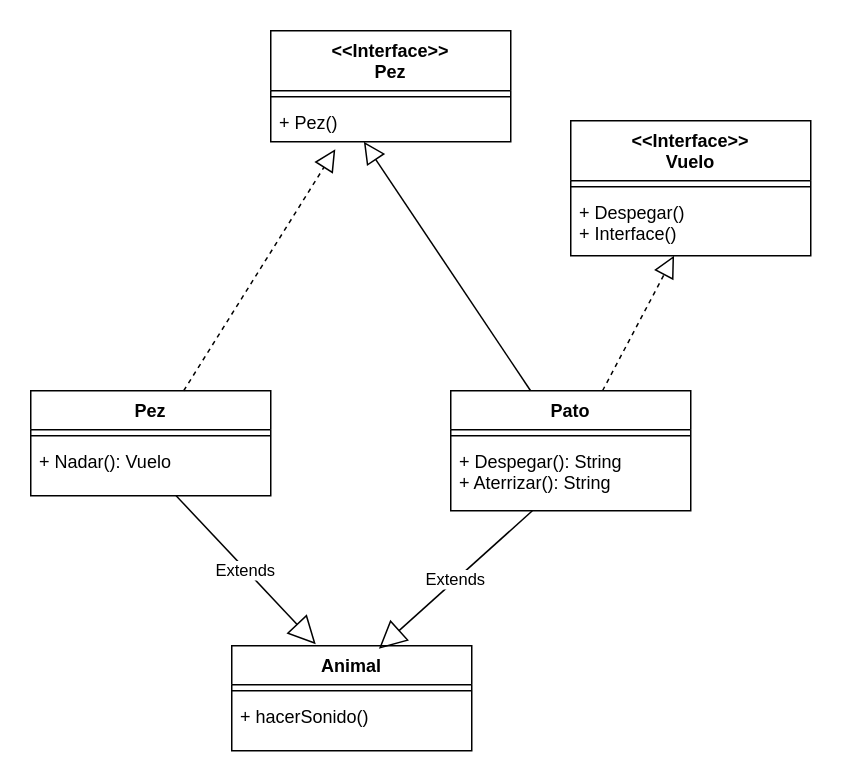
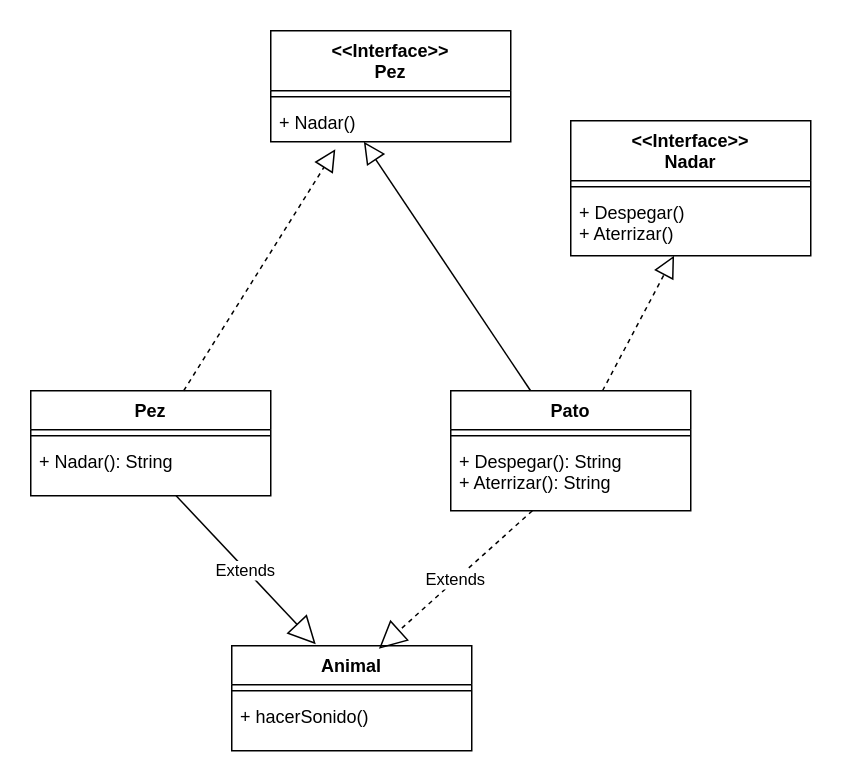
  <mxCell id="0" />
  <mxCell id="1" parent="0" />
  <mxCell id="2" value="&lt;div&gt;&amp;lt;&amp;lt;Interface&amp;gt;&amp;gt;&lt;/div&gt;&lt;div&gt;Pez&lt;br&gt;&lt;/div&gt;" style="swimlane;fontStyle=1;align=center;verticalAlign=top;childLayout=stackLayout;horizontal=1;startSize=40;horizontalStack=0;resizeParent=1;resizeParentMax=0;resizeLast=0;collapsible=1;marginBottom=0;whiteSpace=wrap;html=1;" vertex="1" parent="1"><mxGeometry x="180" y="20" width="160" height="74" as="geometry" /></mxCell>
  <mxCell id="3" value="" style="line;strokeWidth=1;fillColor=none;align=left;verticalAlign=middle;spacingTop=-1;spacingLeft=3;spacingRight=3;rotatable=0;labelPosition=right;points=[];portConstraint=eastwest;strokeColor=inherit;" vertex="1" parent="2"><mxGeometry y="40" width="160" height="8" as="geometry" /></mxCell>
- <mxCell id="4" value="+ Pez()" style="text;strokeColor=none;fillColor=none;align=left;verticalAlign=top;spacingLeft=4;spacingRight=4;overflow=hidden;rotatable=0;points=[[0,0.5],[1,0.5]];portConstraint=eastwest;whiteSpace=wrap;html=1;" vertex="1" parent="2"><mxGeometry y="48" width="160" height="26" as="geometry" /></mxCell>
- <mxCell id="5" value="&lt;div&gt;&amp;lt;&amp;lt;Interface&amp;gt;&amp;gt;&lt;/div&gt;&lt;div&gt;Vuelo&lt;br&gt;&lt;/div&gt;" style="swimlane;fontStyle=1;align=center;verticalAlign=top;childLayout=stackLayout;horizontal=1;startSize=40;horizontalStack=0;resizeParent=1;resizeParentMax=0;resizeLast=0;collapsible=1;marginBottom=0;whiteSpace=wrap;html=1;" vertex="1" parent="1"><mxGeometry x="380" y="80" width="160" height="90" as="geometry" /></mxCell>
+ <mxCell id="4" value="+ Nadar()" style="text;strokeColor=none;fillColor=none;align=left;verticalAlign=top;spacingLeft=4;spacingRight=4;overflow=hidden;rotatable=0;points=[[0,0.5],[1,0.5]];portConstraint=eastwest;whiteSpace=wrap;html=1;" vertex="1" parent="2"><mxGeometry y="48" width="160" height="26" as="geometry" /></mxCell>
+ <mxCell id="5" value="&lt;div&gt;&amp;lt;&amp;lt;Interface&amp;gt;&amp;gt;&lt;/div&gt;&lt;div&gt;Nadar&lt;br&gt;&lt;/div&gt;" style="swimlane;fontStyle=1;align=center;verticalAlign=top;childLayout=stackLayout;horizontal=1;startSize=40;horizontalStack=0;resizeParent=1;resizeParentMax=0;resizeLast=0;collapsible=1;marginBottom=0;whiteSpace=wrap;html=1;" vertex="1" parent="1"><mxGeometry x="380" y="80" width="160" height="90" as="geometry" /></mxCell>
  <mxCell id="6" value="" style="line;strokeWidth=1;fillColor=none;align=left;verticalAlign=middle;spacingTop=-1;spacingLeft=3;spacingRight=3;rotatable=0;labelPosition=right;points=[];portConstraint=eastwest;strokeColor=inherit;" vertex="1" parent="5"><mxGeometry y="40" width="160" height="8" as="geometry" /></mxCell>
- <mxCell id="7" value="&lt;div&gt;+ Despegar()&lt;/div&gt;&lt;div&gt;+ Interface()&lt;br&gt;&lt;/div&gt;" style="text;strokeColor=none;fillColor=none;align=left;verticalAlign=top;spacingLeft=4;spacingRight=4;overflow=hidden;rotatable=0;points=[[0,0.5],[1,0.5]];portConstraint=eastwest;whiteSpace=wrap;html=1;" vertex="1" parent="5"><mxGeometry y="48" width="160" height="42" as="geometry" /></mxCell>
+ <mxCell id="7" value="&lt;div&gt;+ Despegar()&lt;/div&gt;&lt;div&gt;+ Aterrizar()&lt;br&gt;&lt;/div&gt;" style="text;strokeColor=none;fillColor=none;align=left;verticalAlign=top;spacingLeft=4;spacingRight=4;overflow=hidden;rotatable=0;points=[[0,0.5],[1,0.5]];portConstraint=eastwest;whiteSpace=wrap;html=1;" vertex="1" parent="5"><mxGeometry y="48" width="160" height="42" as="geometry" /></mxCell>
  <mxCell id="8" value="Pato" style="swimlane;fontStyle=1;align=center;verticalAlign=top;childLayout=stackLayout;horizontal=1;startSize=26;horizontalStack=0;resizeParent=1;resizeParentMax=0;resizeLast=0;collapsible=1;marginBottom=0;whiteSpace=wrap;html=1;" vertex="1" parent="1"><mxGeometry x="300" y="260" width="160" height="80" as="geometry" /></mxCell>
  <mxCell id="9" value="" style="line;strokeWidth=1;fillColor=none;align=left;verticalAlign=middle;spacingTop=-1;spacingLeft=3;spacingRight=3;rotatable=0;labelPosition=right;points=[];portConstraint=eastwest;strokeColor=inherit;" vertex="1" parent="8"><mxGeometry y="26" width="160" height="8" as="geometry" /></mxCell>
  <mxCell id="10" value="&lt;div&gt;+ Despegar(): String&lt;/div&gt;&lt;div&gt;+ Aterrizar(): String&lt;br&gt;&lt;/div&gt;" style="text;strokeColor=none;fillColor=none;align=left;verticalAlign=top;spacingLeft=4;spacingRight=4;overflow=hidden;rotatable=0;points=[[0,0.5],[1,0.5]];portConstraint=eastwest;whiteSpace=wrap;html=1;" vertex="1" parent="8"><mxGeometry y="34" width="160" height="46" as="geometry" /></mxCell>
  <mxCell id="11" value="Pez" style="swimlane;fontStyle=1;align=center;verticalAlign=top;childLayout=stackLayout;horizontal=1;startSize=26;horizontalStack=0;resizeParent=1;resizeParentMax=0;resizeLast=0;collapsible=1;marginBottom=0;whiteSpace=wrap;html=1;" vertex="1" parent="1"><mxGeometry x="20" y="260" width="160" height="70" as="geometry" /></mxCell>
  <mxCell id="12" value="" style="line;strokeWidth=1;fillColor=none;align=left;verticalAlign=middle;spacingTop=-1;spacingLeft=3;spacingRight=3;rotatable=0;labelPosition=right;points=[];portConstraint=eastwest;strokeColor=inherit;" vertex="1" parent="11"><mxGeometry y="26" width="160" height="8" as="geometry" /></mxCell>
- <mxCell id="13" value="&lt;div&gt;+ Nadar(): Vuelo&lt;/div&gt;" style="text;strokeColor=none;fillColor=none;align=left;verticalAlign=top;spacingLeft=4;spacingRight=4;overflow=hidden;rotatable=0;points=[[0,0.5],[1,0.5]];portConstraint=eastwest;whiteSpace=wrap;html=1;" vertex="1" parent="11"><mxGeometry y="34" width="160" height="36" as="geometry" /></mxCell>
+ <mxCell id="13" value="&lt;div&gt;+ Nadar(): String&lt;/div&gt;" style="text;strokeColor=none;fillColor=none;align=left;verticalAlign=top;spacingLeft=4;spacingRight=4;overflow=hidden;rotatable=0;points=[[0,0.5],[1,0.5]];portConstraint=eastwest;whiteSpace=wrap;html=1;" vertex="1" parent="11"><mxGeometry y="34" width="160" height="36" as="geometry" /></mxCell>
  <mxCell id="14" value="" style="endArrow=block;dashed=1;endFill=0;endSize=12;html=1;rounded=0;entryX=0.269;entryY=1.192;entryDx=0;entryDy=0;entryPerimeter=0;" edge="1" parent="1" source="11" target="4"><mxGeometry width="160" relative="1" as="geometry"><mxPoint x="130" y="250" as="sourcePoint" /><mxPoint x="210" y="100" as="targetPoint" /></mxGeometry></mxCell>
  <mxCell id="15" value="" style="endArrow=block;dashed=1;endFill=0;endSize=12;html=1;rounded=0;" edge="1" parent="1" source="8" target="7"><mxGeometry width="160" relative="1" as="geometry"><mxPoint x="390" y="260" as="sourcePoint" /><mxPoint x="450" y="170" as="targetPoint" /></mxGeometry></mxCell>
  <mxCell id="16" value="" style="endArrow=block;dashed=0;endFill=0;endSize=12;html=1;rounded=0;entryX=0.388;entryY=1;entryDx=0;entryDy=0;entryPerimeter=0;" edge="1" parent="1" source="8" target="4"><mxGeometry width="160" relative="1" as="geometry"><mxPoint x="290" y="270" as="sourcePoint" /><mxPoint x="370" y="120" as="targetPoint" /></mxGeometry></mxCell>
  <mxCell id="17" value="Animal" style="swimlane;fontStyle=1;align=center;verticalAlign=top;childLayout=stackLayout;horizontal=1;startSize=26;horizontalStack=0;resizeParent=1;resizeParentMax=0;resizeLast=0;collapsible=1;marginBottom=0;whiteSpace=wrap;html=1;" vertex="1" parent="1"><mxGeometry x="154" y="430" width="160" height="70" as="geometry" /></mxCell>
  <mxCell id="18" value="" style="line;strokeWidth=1;fillColor=none;align=left;verticalAlign=middle;spacingTop=-1;spacingLeft=3;spacingRight=3;rotatable=0;labelPosition=right;points=[];portConstraint=eastwest;strokeColor=inherit;" vertex="1" parent="17"><mxGeometry y="26" width="160" height="8" as="geometry" /></mxCell>
  <mxCell id="19" value="&lt;div&gt;+ hacerSonido()&lt;br&gt;&lt;/div&gt;" style="text;strokeColor=none;fillColor=none;align=left;verticalAlign=top;spacingLeft=4;spacingRight=4;overflow=hidden;rotatable=0;points=[[0,0.5],[1,0.5]];portConstraint=eastwest;whiteSpace=wrap;html=1;" vertex="1" parent="17"><mxGeometry y="34" width="160" height="36" as="geometry" /></mxCell>
  <mxCell id="20" value="Extends" style="endArrow=block;endSize=16;endFill=0;html=1;rounded=0;entryX=0.35;entryY=-0.014;entryDx=0;entryDy=0;entryPerimeter=0;" edge="1" parent="1" source="13" target="17"><mxGeometry width="160" relative="1" as="geometry"><mxPoint x="150" y="370" as="sourcePoint" /><mxPoint x="310" y="370" as="targetPoint" /></mxGeometry></mxCell>
- <mxCell id="21" value="Extends" style="endArrow=block;endSize=16;endFill=0;html=1;rounded=0;entryX=0.613;entryY=0.029;entryDx=0;entryDy=0;entryPerimeter=0;" edge="1" parent="1" source="10" target="17"><mxGeometry width="160" relative="1" as="geometry"><mxPoint x="150" y="370" as="sourcePoint" /><mxPoint x="310" y="370" as="targetPoint" /></mxGeometry></mxCell>
+ <mxCell id="21" value="Extends" style="endArrow=block;endSize=16;endFill=0;html=1;rounded=0;entryX=0.613;entryY=0.029;entryDx=0;entryDy=0;entryPerimeter=0;dashed=1;" edge="1" parent="1" source="10" target="17"><mxGeometry width="160" relative="1" as="geometry"><mxPoint x="150" y="370" as="sourcePoint" /><mxPoint x="310" y="370" as="targetPoint" /></mxGeometry></mxCell>
